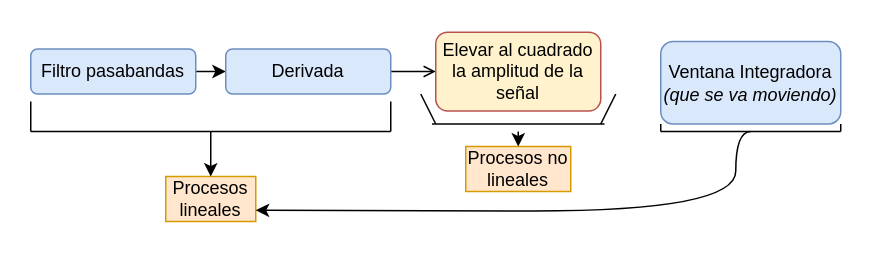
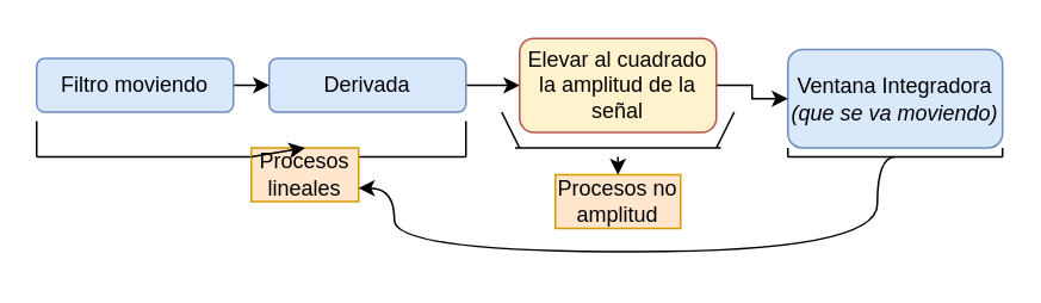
  <mxCell id="0" />
  <mxCell id="1" parent="0" />
  <mxCell id="2" style="edgeStyle=orthogonalEdgeStyle;rounded=0;orthogonalLoop=1;jettySize=auto;html=1;exitX=1;exitY=0.5;exitDx=0;exitDy=0;entryX=0;entryY=0.5;entryDx=0;entryDy=0;" edge="1" parent="1" source="3" target="5"><mxGeometry relative="1" as="geometry" /></mxCell>
- <mxCell id="3" value="Filtro pasabandas" style="rounded=1;whiteSpace=wrap;html=1;fillColor=#dae8fc;strokeColor=#6c8ebf;" vertex="1" parent="1"><mxGeometry x="20" y="32" width="110" height="30" as="geometry" /></mxCell>
- <mxCell id="4" style="edgeStyle=orthogonalEdgeStyle;rounded=0;orthogonalLoop=1;jettySize=auto;html=1;exitX=1;exitY=0.5;exitDx=0;exitDy=0;entryX=0;entryY=0.5;entryDx=0;entryDy=0;endArrow=open;" edge="1" parent="1" source="5" target="11"><mxGeometry relative="1" as="geometry" /></mxCell>
+ <mxCell id="3" value="Filtro moviendo" style="rounded=1;whiteSpace=wrap;html=1;fillColor=#dae8fc;strokeColor=#6c8ebf;" vertex="1" parent="1"><mxGeometry x="20" y="32" width="110" height="30" as="geometry" /></mxCell>
+ <mxCell id="4" style="edgeStyle=orthogonalEdgeStyle;rounded=0;orthogonalLoop=1;jettySize=auto;html=1;exitX=1;exitY=0.5;exitDx=0;exitDy=0;entryX=0;entryY=0.5;entryDx=0;entryDy=0;" edge="1" parent="1" source="5" target="11"><mxGeometry relative="1" as="geometry" /></mxCell>
  <mxCell id="5" value="Derivada" style="rounded=1;whiteSpace=wrap;html=1;fillColor=#dae8fc;strokeColor=#6c8ebf;" vertex="1" parent="1"><mxGeometry x="150" y="32" width="110" height="30" as="geometry" /></mxCell>
  <mxCell id="6" value="Ventana Integradora &lt;i&gt;(que se va moviendo)&lt;/i&gt;" style="rounded=1;whiteSpace=wrap;html=1;fillColor=#dae8fc;strokeColor=#6c8ebf;" vertex="1" parent="1"><mxGeometry x="440" y="27" width="120" height="55" as="geometry" /></mxCell>
  <mxCell id="7" value="" style="endArrow=none;html=1;rounded=0;" edge="1" parent="1"><mxGeometry width="50" height="50" relative="1" as="geometry"><mxPoint x="20" y="87" as="sourcePoint" /><mxPoint x="260" y="87" as="targetPoint" /><Array as="points" /></mxGeometry></mxCell>
  <mxCell id="8" value="" style="endArrow=none;html=1;rounded=0;" edge="1" parent="1"><mxGeometry width="50" height="50" relative="1" as="geometry"><mxPoint x="20" y="87" as="sourcePoint" /><mxPoint x="20" y="67" as="targetPoint" /></mxGeometry></mxCell>
- <mxCell id="9" value="Procesos lineales" style="text;html=1;strokeColor=#d79b00;fillColor=#ffe6cc;align=center;verticalAlign=middle;whiteSpace=wrap;rounded=0;" vertex="1" parent="1"><mxGeometry x="110" y="117" width="60" height="30" as="geometry" /></mxCell>
+ <mxCell id="9" value="Procesos lineales" style="text;html=1;strokeColor=#d79b00;fillColor=#ffe6cc;align=center;verticalAlign=middle;whiteSpace=wrap;rounded=0;" vertex="1" parent="1"><mxGeometry x="140" y="82" width="60" height="30" as="geometry" /></mxCell>
+ <mxCell id="10" style="edgeStyle=orthogonalEdgeStyle;rounded=0;orthogonalLoop=1;jettySize=auto;html=1;exitX=1;exitY=0.5;exitDx=0;exitDy=0;entryX=0;entryY=0.5;entryDx=0;entryDy=0;" edge="1" parent="1" source="11" target="6"><mxGeometry relative="1" as="geometry" /></mxCell>
  <mxCell id="11" value="Elevar al cuadrado la amplitud de la señal" style="rounded=1;whiteSpace=wrap;html=1;fillColor=#fff2cc;strokeColor=#b85450;" vertex="1" parent="1"><mxGeometry x="290" y="20.75" width="110" height="52.5" as="geometry" /></mxCell>
  <mxCell id="12" value="" style="endArrow=none;html=1;rounded=0;" edge="1" parent="1"><mxGeometry width="50" height="50" relative="1" as="geometry"><mxPoint x="287.5" y="82" as="sourcePoint" /><mxPoint x="402.5" y="82" as="targetPoint" /><Array as="points" /></mxGeometry></mxCell>
  <mxCell id="13" value="" style="endArrow=none;html=1;rounded=0;" edge="1" parent="1"><mxGeometry width="50" height="50" relative="1" as="geometry"><mxPoint x="290" y="82" as="sourcePoint" /><mxPoint x="280" y="62" as="targetPoint" /></mxGeometry></mxCell>
  <mxCell id="14" value="" style="endArrow=none;html=1;rounded=0;" edge="1" parent="1"><mxGeometry width="50" height="50" relative="1" as="geometry"><mxPoint x="400" y="82" as="sourcePoint" /><mxPoint x="410" y="62" as="targetPoint" /></mxGeometry></mxCell>
- <mxCell id="15" value="Procesos no lineales" style="text;html=1;strokeColor=#d79b00;fillColor=#ffe6cc;align=center;verticalAlign=middle;whiteSpace=wrap;rounded=0;" vertex="1" parent="1"><mxGeometry x="310" y="97" width="70" height="30" as="geometry" /></mxCell>
+ <mxCell id="15" value="Procesos no amplitud" style="text;html=1;strokeColor=#d79b00;fillColor=#ffe6cc;align=center;verticalAlign=middle;whiteSpace=wrap;rounded=0;" vertex="1" parent="1"><mxGeometry x="310" y="97" width="70" height="30" as="geometry" /></mxCell>
  <mxCell id="16" value="" style="endArrow=classic;html=1;rounded=0;entryX=0.5;entryY=0;entryDx=0;entryDy=0;" edge="1" parent="1" target="15"><mxGeometry width="50" height="50" relative="1" as="geometry"><mxPoint x="345" y="87" as="sourcePoint" /><mxPoint x="150" y="13.25" as="targetPoint" /></mxGeometry></mxCell>
  <mxCell id="17" value="" style="endArrow=none;html=1;rounded=0;" edge="1" parent="1"><mxGeometry width="50" height="50" relative="1" as="geometry"><mxPoint x="260" y="87" as="sourcePoint" /><mxPoint x="260" y="67" as="targetPoint" /></mxGeometry></mxCell>
  <mxCell id="18" value="" style="endArrow=classic;html=1;rounded=0;entryX=0.5;entryY=0;entryDx=0;entryDy=0;" edge="1" parent="1" target="9"><mxGeometry width="50" height="50" relative="1" as="geometry"><mxPoint x="140" y="87" as="sourcePoint" /><mxPoint x="390" y="97" as="targetPoint" /></mxGeometry></mxCell>
  <mxCell id="19" value="" style="endArrow=none;html=1;rounded=0;" edge="1" parent="1"><mxGeometry width="50" height="50" relative="1" as="geometry"><mxPoint x="440" y="87" as="sourcePoint" /><mxPoint x="560" y="87" as="targetPoint" /><Array as="points" /></mxGeometry></mxCell>
  <mxCell id="20" value="" style="endArrow=none;html=1;rounded=0;entryX=0;entryY=1;entryDx=0;entryDy=0;" edge="1" parent="1" target="6"><mxGeometry width="50" height="50" relative="1" as="geometry"><mxPoint x="440" y="87" as="sourcePoint" /><mxPoint x="420" y="72" as="targetPoint" /></mxGeometry></mxCell>
  <mxCell id="21" value="" style="endArrow=none;html=1;rounded=0;entryX=1;entryY=1;entryDx=0;entryDy=0;" edge="1" parent="1" target="6"><mxGeometry width="50" height="50" relative="1" as="geometry"><mxPoint x="560" y="87" as="sourcePoint" /><mxPoint x="450" y="77" as="targetPoint" /></mxGeometry></mxCell>
  <mxCell id="22" value="" style="endArrow=classic;html=1;rounded=0;curved=1;edgeStyle=orthogonalEdgeStyle;entryX=1;entryY=0.75;entryDx=0;entryDy=0;" edge="1" parent="1" target="9"><mxGeometry width="50" height="50" relative="1" as="geometry"><mxPoint x="500" y="87" as="sourcePoint" /><mxPoint x="390" y="97" as="targetPoint" /><Array as="points"><mxPoint x="490" y="87" /><mxPoint x="490" y="140" /><mxPoint x="220" y="140" /></Array></mxGeometry></mxCell>
